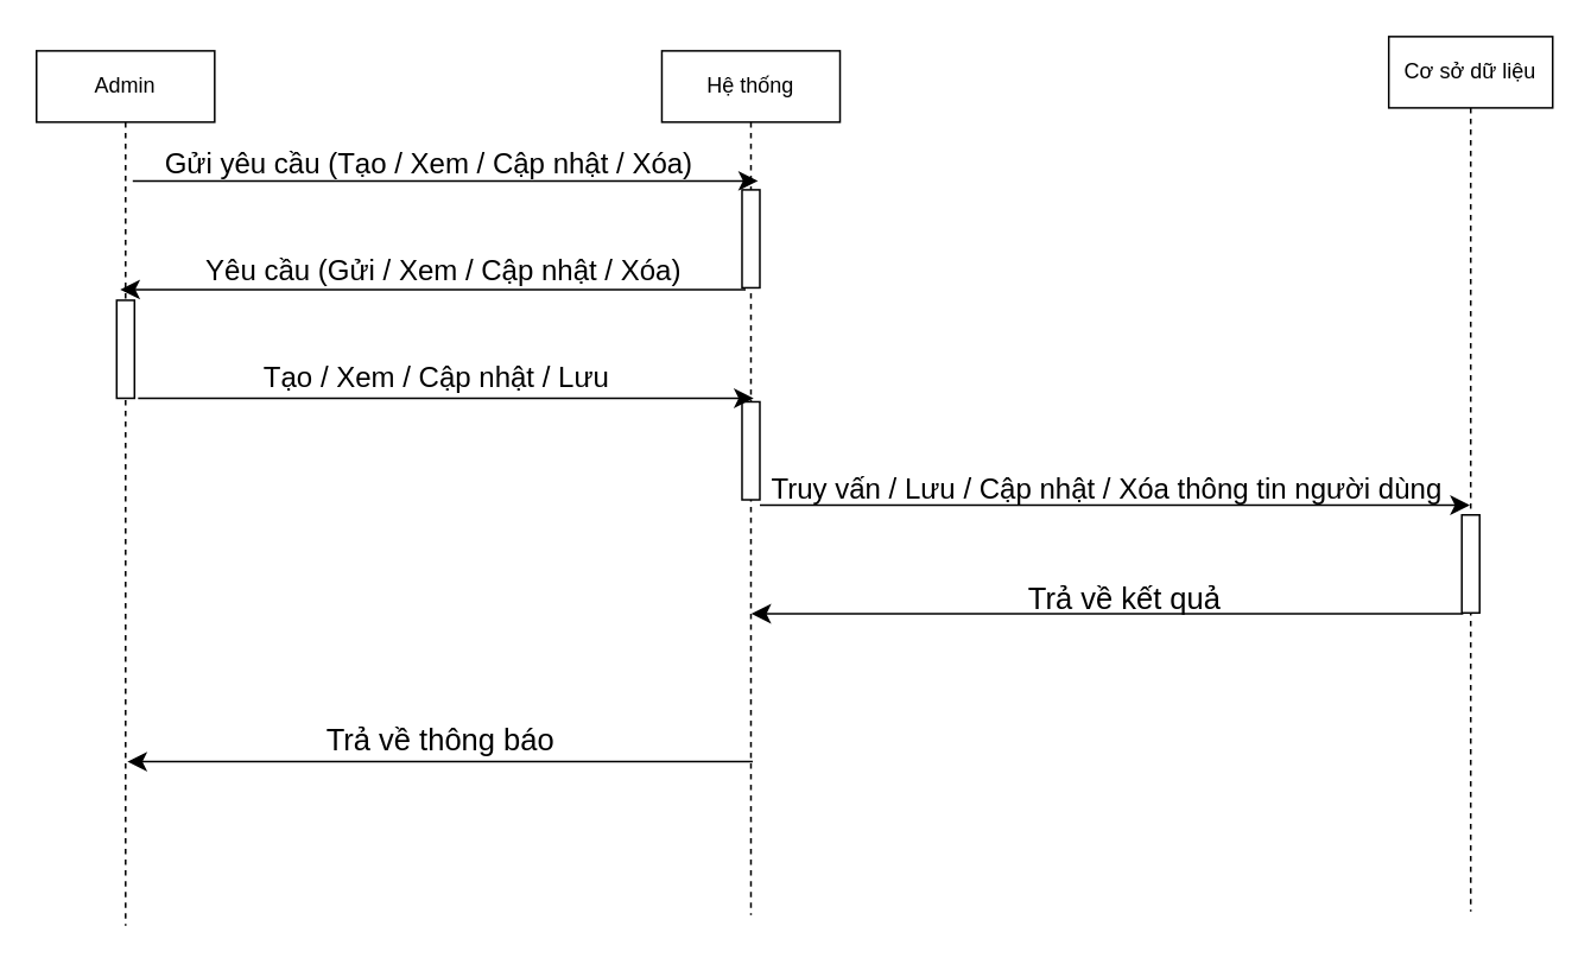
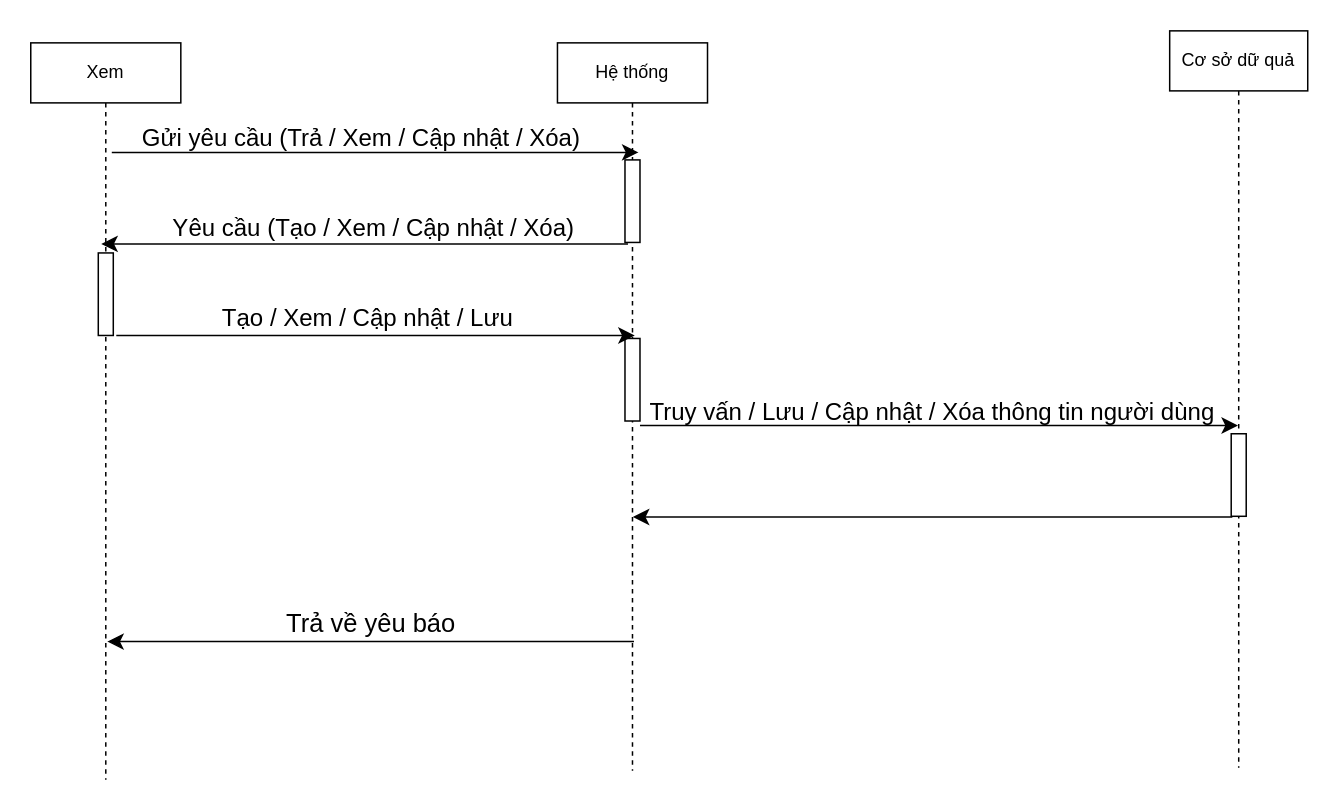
  <mxCell id="0" />
  <mxCell id="1" parent="0" />
  <mxCell id="2" style="edgeStyle=none;curved=0;rounded=0;orthogonalLoop=1;jettySize=auto;html=1;fontSize=12;startSize=8;endSize=8;" edge="1" parent="1"><mxGeometry relative="1" as="geometry"><mxPoint x="74" y="101" as="sourcePoint" /><mxPoint x="425" y="101" as="targetPoint" /></mxGeometry></mxCell>
- <mxCell id="3" value="Admin" style="shape=umlLifeline;perimeter=lifelinePerimeter;whiteSpace=wrap;html=1;container=1;dropTarget=0;collapsible=0;recursiveResize=0;outlineConnect=0;portConstraint=eastwest;newEdgeStyle={&quot;curved&quot;:0,&quot;rounded&quot;:0};" vertex="1" parent="1"><mxGeometry x="20" y="28" width="100" height="491" as="geometry" /></mxCell>
+ <mxCell id="3" value="Xem" style="shape=umlLifeline;perimeter=lifelinePerimeter;whiteSpace=wrap;html=1;container=1;dropTarget=0;collapsible=0;recursiveResize=0;outlineConnect=0;portConstraint=eastwest;newEdgeStyle={&quot;curved&quot;:0,&quot;rounded&quot;:0};" vertex="1" parent="1"><mxGeometry x="20" y="28" width="100" height="491" as="geometry" /></mxCell>
  <mxCell id="4" value="" style="html=1;points=[[0,0,0,0,5],[0,1,0,0,-5],[1,0,0,0,5],[1,1,0,0,-5]];perimeter=orthogonalPerimeter;outlineConnect=0;targetShapes=umlLifeline;portConstraint=eastwest;newEdgeStyle={&quot;curved&quot;:0,&quot;rounded&quot;:0};" vertex="1" parent="3"><mxGeometry x="45" y="140" width="10" height="55" as="geometry" /></mxCell>
  <mxCell id="5" style="edgeStyle=none;curved=0;rounded=0;orthogonalLoop=1;jettySize=auto;html=1;fontSize=12;startSize=8;endSize=8;" edge="1" parent="1"><mxGeometry relative="1" as="geometry"><mxPoint x="418" y="162" as="sourcePoint" /><mxPoint x="67" y="162" as="targetPoint" /></mxGeometry></mxCell>
  <mxCell id="6" style="edgeStyle=none;curved=0;rounded=0;orthogonalLoop=1;jettySize=auto;html=1;fontSize=12;startSize=8;endSize=8;" edge="1" parent="1"><mxGeometry relative="1" as="geometry"><mxPoint x="422" y="427" as="sourcePoint" /><mxPoint x="71" y="427" as="targetPoint" /></mxGeometry></mxCell>
  <mxCell id="7" value="Hệ thống" style="shape=umlLifeline;perimeter=lifelinePerimeter;whiteSpace=wrap;html=1;container=1;dropTarget=0;collapsible=0;recursiveResize=0;outlineConnect=0;portConstraint=eastwest;newEdgeStyle={&quot;curved&quot;:0,&quot;rounded&quot;:0};" vertex="1" parent="1"><mxGeometry x="371" y="28" width="100" height="485" as="geometry" /></mxCell>
  <mxCell id="8" value="" style="html=1;points=[[0,0,0,0,5],[0,1,0,0,-5],[1,0,0,0,5],[1,1,0,0,-5]];perimeter=orthogonalPerimeter;outlineConnect=0;targetShapes=umlLifeline;portConstraint=eastwest;newEdgeStyle={&quot;curved&quot;:0,&quot;rounded&quot;:0};" vertex="1" parent="7"><mxGeometry x="45" y="197" width="10" height="55" as="geometry" /></mxCell>
  <mxCell id="9" value="" style="html=1;points=[[0,0,0,0,5],[0,1,0,0,-5],[1,0,0,0,5],[1,1,0,0,-5]];perimeter=orthogonalPerimeter;outlineConnect=0;targetShapes=umlLifeline;portConstraint=eastwest;newEdgeStyle={&quot;curved&quot;:0,&quot;rounded&quot;:0};" vertex="1" parent="7"><mxGeometry x="45" y="78" width="10" height="55" as="geometry" /></mxCell>
- <mxCell id="10" value="Cơ sở dữ liệu" style="shape=umlLifeline;perimeter=lifelinePerimeter;whiteSpace=wrap;html=1;container=1;dropTarget=0;collapsible=0;recursiveResize=0;outlineConnect=0;portConstraint=eastwest;newEdgeStyle={&quot;curved&quot;:0,&quot;rounded&quot;:0};" vertex="1" parent="1"><mxGeometry x="779" y="20" width="92" height="491" as="geometry" /></mxCell>
+ <mxCell id="10" value="Cơ sở dữ quả" style="shape=umlLifeline;perimeter=lifelinePerimeter;whiteSpace=wrap;html=1;container=1;dropTarget=0;collapsible=0;recursiveResize=0;outlineConnect=0;portConstraint=eastwest;newEdgeStyle={&quot;curved&quot;:0,&quot;rounded&quot;:0};" vertex="1" parent="1"><mxGeometry x="779" y="20" width="92" height="491" as="geometry" /></mxCell>
  <mxCell id="11" value="" style="html=1;points=[[0,0,0,0,5],[0,1,0,0,-5],[1,0,0,0,5],[1,1,0,0,-5]];perimeter=orthogonalPerimeter;outlineConnect=0;targetShapes=umlLifeline;portConstraint=eastwest;newEdgeStyle={&quot;curved&quot;:0,&quot;rounded&quot;:0};" vertex="1" parent="10"><mxGeometry x="41" y="268.5" width="10" height="55" as="geometry" /></mxCell>
- <mxCell id="12" value=" Gửi yêu cầu (Tạo / Xem / Cập nhật / Xóa)" style="text;strokeColor=none;fillColor=none;html=1;align=center;verticalAlign=middle;whiteSpace=wrap;rounded=0;fontSize=16;" vertex="1" parent="1"><mxGeometry x="88" y="76" width="305" height="30" as="geometry" /></mxCell>
- <mxCell id="13" value="&amp;nbsp;Yêu cầu (Gửi / Xem / Cập nhật / Xóa)" style="text;strokeColor=none;fillColor=none;html=1;align=center;verticalAlign=middle;whiteSpace=wrap;rounded=0;fontSize=16;" vertex="1" parent="1"><mxGeometry x="94" y="136" width="305" height="30" as="geometry" /></mxCell>
+ <mxCell id="12" value=" Gửi yêu cầu (Trả / Xem / Cập nhật / Xóa)" style="text;strokeColor=none;fillColor=none;html=1;align=center;verticalAlign=middle;whiteSpace=wrap;rounded=0;fontSize=16;" vertex="1" parent="1"><mxGeometry x="88" y="76" width="305" height="30" as="geometry" /></mxCell>
+ <mxCell id="13" value="&amp;nbsp;Yêu cầu (Tạo / Xem / Cập nhật / Xóa)" style="text;strokeColor=none;fillColor=none;html=1;align=center;verticalAlign=middle;whiteSpace=wrap;rounded=0;fontSize=16;" vertex="1" parent="1"><mxGeometry x="94" y="136" width="305" height="30" as="geometry" /></mxCell>
  <mxCell id="14" style="edgeStyle=none;curved=0;rounded=0;orthogonalLoop=1;jettySize=auto;html=1;fontSize=12;startSize=8;endSize=8;" edge="1" parent="1"><mxGeometry relative="1" as="geometry"><mxPoint x="77" y="223" as="sourcePoint" /><mxPoint x="422.5" y="223" as="targetPoint" /></mxGeometry></mxCell>
  <mxCell id="15" value="&amp;nbsp; Tạo / Xem / Cập nhật / Lưu" style="text;strokeColor=none;fillColor=none;html=1;align=center;verticalAlign=middle;whiteSpace=wrap;rounded=0;fontSize=16;" vertex="1" parent="1"><mxGeometry x="88" y="196" width="305" height="30" as="geometry" /></mxCell>
  <mxCell id="16" style="edgeStyle=none;curved=0;rounded=0;orthogonalLoop=1;jettySize=auto;html=1;fontSize=12;startSize=8;endSize=8;" edge="1" parent="1"><mxGeometry relative="1" as="geometry"><mxPoint x="426" y="283" as="sourcePoint" /><mxPoint x="824.5" y="283" as="targetPoint" /></mxGeometry></mxCell>
  <mxCell id="17" value="Truy vấn / Lưu / Cập nhật / Xóa thông tin người dùng" style="text;strokeColor=none;fillColor=none;html=1;align=center;verticalAlign=middle;whiteSpace=wrap;rounded=0;fontSize=16;" vertex="1" parent="1"><mxGeometry x="417" y="258.5" width="408" height="30" as="geometry" /></mxCell>
  <mxCell id="18" style="edgeStyle=none;curved=0;rounded=0;orthogonalLoop=1;jettySize=auto;html=1;fontSize=12;startSize=8;endSize=8;" edge="1" parent="1"><mxGeometry relative="1" as="geometry"><mxPoint x="820.75" y="344" as="sourcePoint" /><mxPoint x="421.25" y="344" as="targetPoint" /></mxGeometry></mxCell>
- <mxCell id="19" value="Trả về kết quả" style="text;strokeColor=none;fillColor=none;html=1;align=center;verticalAlign=middle;whiteSpace=wrap;rounded=0;fontSize=17;" vertex="1" parent="1"><mxGeometry x="500" y="323" width="262" height="28" as="geometry" /></mxCell>
- <mxCell id="20" value="Trả về thông báo" style="text;strokeColor=none;fillColor=none;html=1;align=center;verticalAlign=middle;whiteSpace=wrap;rounded=0;fontSize=17;" vertex="1" parent="1"><mxGeometry x="115.5" y="402" width="262" height="28" as="geometry" /></mxCell>
+ <mxCell id="20" value="Trả về yêu báo" style="text;strokeColor=none;fillColor=none;html=1;align=center;verticalAlign=middle;whiteSpace=wrap;rounded=0;fontSize=17;" vertex="1" parent="1"><mxGeometry x="115.5" y="402" width="262" height="28" as="geometry" /></mxCell>
